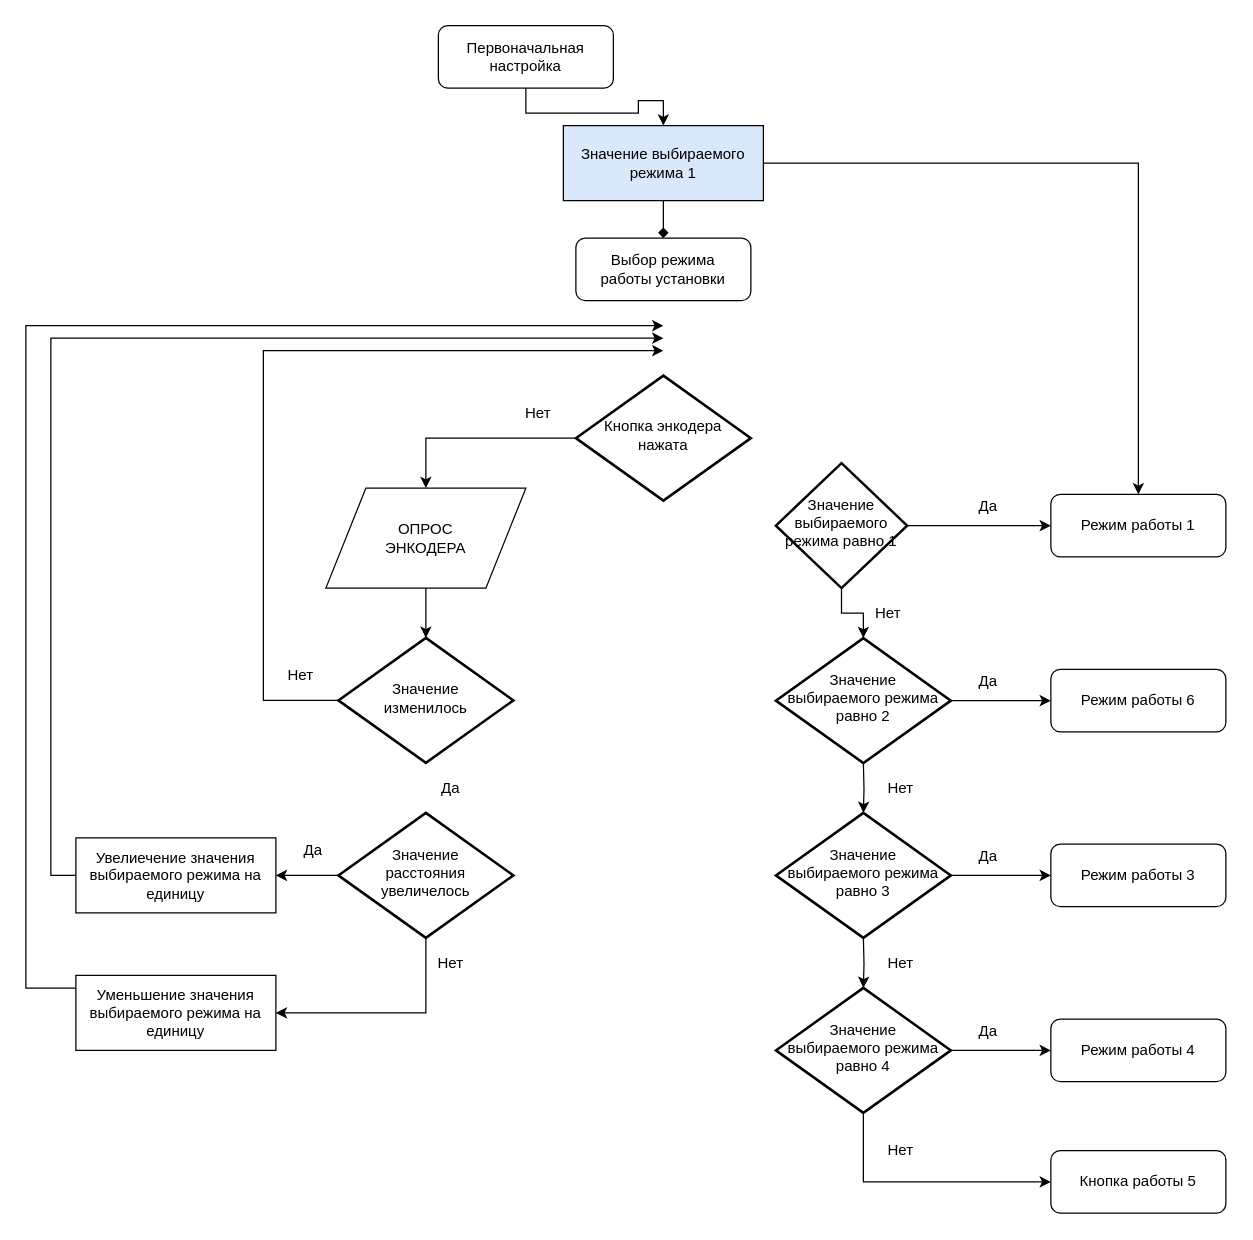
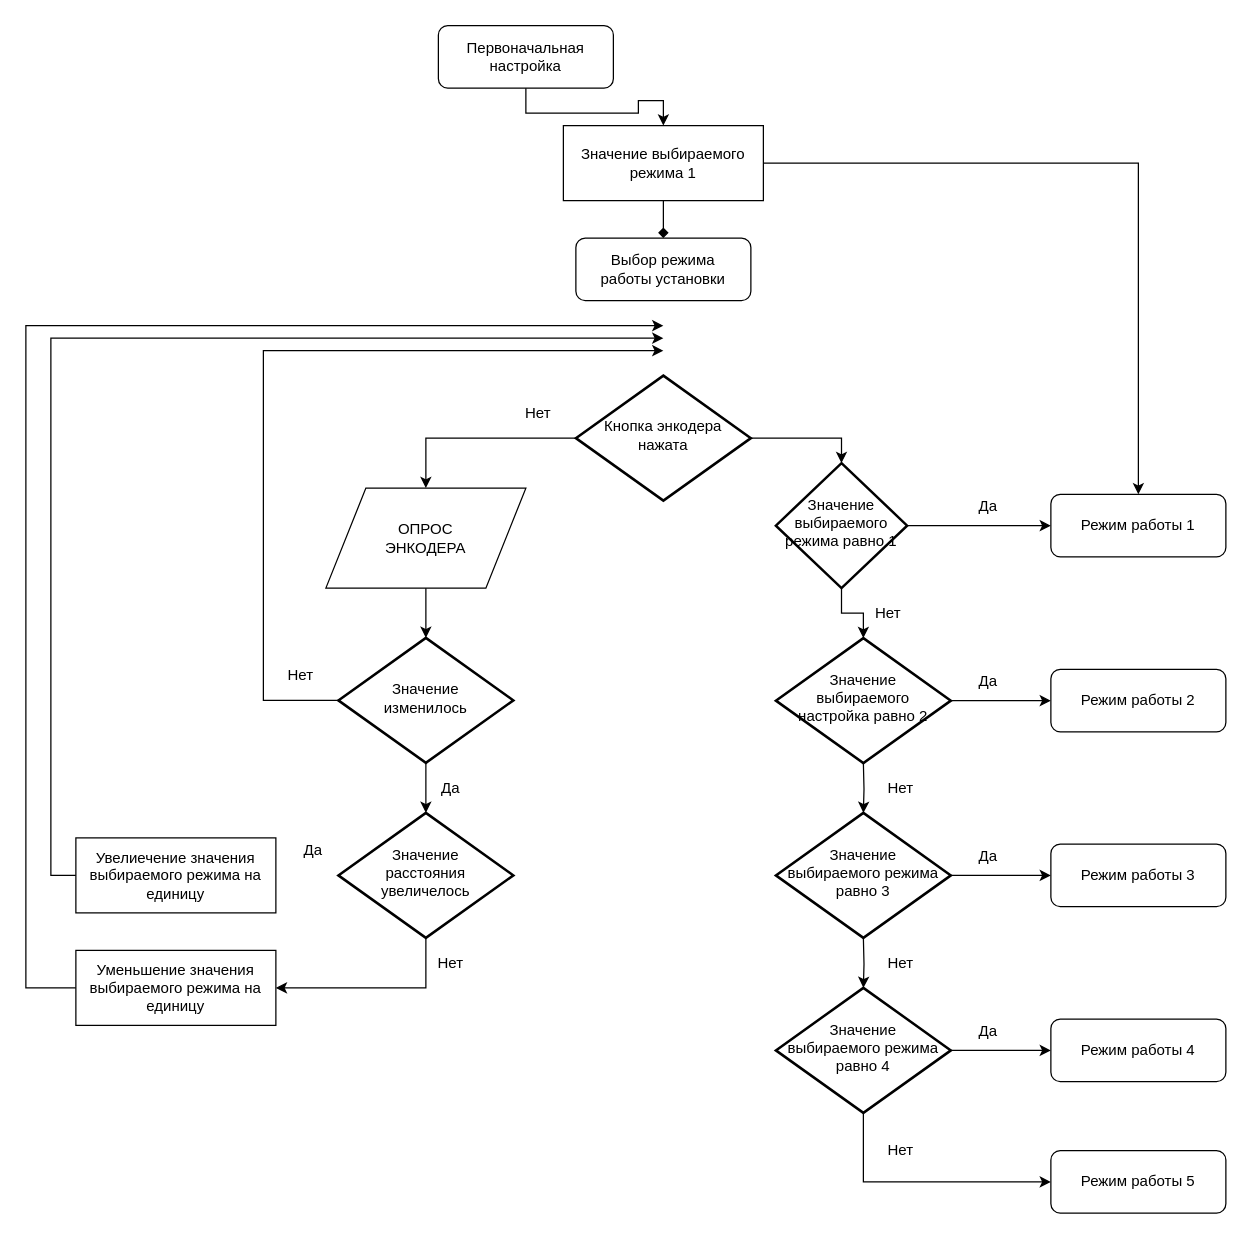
  <mxCell id="0" />
  <mxCell id="1" parent="0" />
  <mxCell id="2" value="" style="edgeStyle=orthogonalEdgeStyle;rounded=0;orthogonalLoop=1;jettySize=auto;html=1;endArrow=diamond;" edge="1" parent="1" source="51" target="6"><mxGeometry relative="1" as="geometry" /></mxCell>
  <mxCell id="3" value="Первоначальная настройка" style="rounded=1;whiteSpace=wrap;html=1;fontSize=12;glass=0;strokeWidth=1;shadow=0;" vertex="1" parent="1"><mxGeometry x="350" y="20" width="140" height="50" as="geometry" /></mxCell>
  <mxCell id="4" value="" style="edgeStyle=orthogonalEdgeStyle;rounded=0;orthogonalLoop=1;jettySize=auto;html=1;exitX=0;exitY=0.5;exitDx=0;exitDy=0;" edge="1" parent="1" target="7"><mxGeometry relative="1" as="geometry"><mxPoint x="490" y="350" as="sourcePoint" /><Array as="points"><mxPoint x="340" y="350" /></Array></mxGeometry></mxCell>
  <mxCell id="5" value="" style="edgeStyle=orthogonalEdgeStyle;rounded=0;orthogonalLoop=1;jettySize=auto;html=1;" edge="1" parent="1" source="51" target="30"><mxGeometry relative="1" as="geometry" /></mxCell>
  <mxCell id="6" value="Выбор режима&lt;br&gt;работы установки" style="rounded=1;whiteSpace=wrap;html=1;fontSize=12;glass=0;strokeWidth=1;shadow=0;" vertex="1" parent="1"><mxGeometry x="460" y="190" width="140" height="50" as="geometry" /></mxCell>
  <mxCell id="7" value="&lt;span&gt;ОПРОС&lt;br&gt;ЭНКОДЕРА&lt;/span&gt;" style="shape=parallelogram;perimeter=parallelogramPerimeter;whiteSpace=wrap;html=1;" vertex="1" parent="1"><mxGeometry x="260" y="390" width="160" height="80" as="geometry" /></mxCell>
  <mxCell id="8" style="edgeStyle=orthogonalEdgeStyle;rounded=0;orthogonalLoop=1;jettySize=auto;html=1;exitX=0.5;exitY=1;exitDx=0;exitDy=0;entryX=0.5;entryY=0;entryDx=0;entryDy=0;" edge="1" parent="1" target="14"><mxGeometry relative="1" as="geometry"><mxPoint x="340" y="470" as="sourcePoint" /></mxGeometry></mxCell>
  <mxCell id="9" style="edgeStyle=orthogonalEdgeStyle;rounded=0;orthogonalLoop=1;jettySize=auto;html=1;exitX=0.5;exitY=1;exitDx=0;exitDy=0;entryX=1;entryY=0.5;entryDx=0;entryDy=0;" edge="1" parent="1" source="11" target="22"><mxGeometry relative="1" as="geometry"><mxPoint x="340" y="789.81" as="targetPoint" /></mxGeometry></mxCell>
- <mxCell id="10" style="edgeStyle=orthogonalEdgeStyle;rounded=0;orthogonalLoop=1;jettySize=auto;html=1;exitX=0;exitY=0.5;exitDx=0;exitDy=0;entryX=1;entryY=0.5;entryDx=0;entryDy=0;" edge="1" parent="1" source="11" target="19"><mxGeometry relative="1" as="geometry" /></mxCell>
  <mxCell id="11" value="Значение&lt;br&gt;расстояния&lt;br&gt;увеличелось" style="rhombus;whiteSpace=wrap;html=1;shadow=0;fontFamily=Helvetica;fontSize=12;align=center;strokeWidth=2;spacing=6;spacingTop=-4;" vertex="1" parent="1"><mxGeometry x="270" y="649.81" width="140" height="100" as="geometry" /></mxCell>
+ <mxCell id="12" style="edgeStyle=orthogonalEdgeStyle;rounded=0;orthogonalLoop=1;jettySize=auto;html=1;exitX=0.5;exitY=1;exitDx=0;exitDy=0;entryX=0.5;entryY=0;entryDx=0;entryDy=0;" edge="1" parent="1" source="14" target="11"><mxGeometry relative="1" as="geometry" /></mxCell>
  <mxCell id="13" style="edgeStyle=orthogonalEdgeStyle;rounded=0;orthogonalLoop=1;jettySize=auto;html=1;exitX=0;exitY=0.5;exitDx=0;exitDy=0;" edge="1" parent="1" source="14"><mxGeometry relative="1" as="geometry"><mxPoint x="530" y="280" as="targetPoint" /><Array as="points"><mxPoint x="210" y="560" /><mxPoint x="210" y="280" /></Array></mxGeometry></mxCell>
  <mxCell id="14" value="Значение&lt;br&gt;изменилось" style="rhombus;whiteSpace=wrap;html=1;shadow=0;fontFamily=Helvetica;fontSize=12;align=center;strokeWidth=2;spacing=6;spacingTop=-4;" vertex="1" parent="1"><mxGeometry x="270" y="509.81" width="140" height="100" as="geometry" /></mxCell>
  <mxCell id="15" value="&lt;font style=&quot;font-size: 12px;&quot;&gt;Нет&lt;br style=&quot;font-size: 12px;&quot;&gt;&lt;/font&gt;" style="text;html=1;strokeColor=none;fillColor=none;align=center;verticalAlign=middle;whiteSpace=wrap;rounded=0;fontSize=12;" vertex="1" parent="1"><mxGeometry x="220" y="530" width="40" height="20" as="geometry" /></mxCell>
  <mxCell id="16" value="&lt;font style=&quot;font-size: 12px&quot;&gt;Да&lt;br style=&quot;font-size: 12px&quot;&gt;&lt;/font&gt;" style="text;html=1;strokeColor=none;fillColor=none;align=center;verticalAlign=middle;whiteSpace=wrap;rounded=0;fontSize=12;" vertex="1" parent="1"><mxGeometry x="340" y="620" width="40" height="20" as="geometry" /></mxCell>
  <mxCell id="17" value="&lt;font style=&quot;font-size: 12px;&quot;&gt;Нет&lt;br style=&quot;font-size: 12px;&quot;&gt;&lt;/font&gt;" style="text;html=1;strokeColor=none;fillColor=none;align=center;verticalAlign=middle;whiteSpace=wrap;rounded=0;fontSize=12;" vertex="1" parent="1"><mxGeometry x="340" y="759.81" width="40" height="20" as="geometry" /></mxCell>
  <mxCell id="18" style="edgeStyle=orthogonalEdgeStyle;rounded=0;orthogonalLoop=1;jettySize=auto;html=1;" edge="1" parent="1" source="19"><mxGeometry relative="1" as="geometry"><mxPoint x="530" y="270" as="targetPoint" /><Array as="points"><mxPoint x="40" y="700" /><mxPoint x="40" y="270" /></Array></mxGeometry></mxCell>
  <mxCell id="19" value="Увелиечение значения выбираемого режима на единицу" style="rounded=0;whiteSpace=wrap;html=1;" vertex="1" parent="1"><mxGeometry x="60" y="669.81" width="160" height="60" as="geometry" /></mxCell>
  <mxCell id="20" value="&lt;font style=&quot;font-size: 12px&quot;&gt;Да&lt;br style=&quot;font-size: 12px&quot;&gt;&lt;/font&gt;" style="text;html=1;strokeColor=none;fillColor=none;align=center;verticalAlign=middle;whiteSpace=wrap;rounded=0;fontSize=12;" vertex="1" parent="1"><mxGeometry x="230" y="669.81" width="40" height="20" as="geometry" /></mxCell>
  <mxCell id="21" style="edgeStyle=orthogonalEdgeStyle;rounded=0;orthogonalLoop=1;jettySize=auto;html=1;" edge="1" parent="1" source="22"><mxGeometry relative="1" as="geometry"><mxPoint x="530" y="260" as="targetPoint" /><Array as="points"><mxPoint x="20" y="790" /><mxPoint x="20" y="260" /></Array></mxGeometry></mxCell>
- <mxCell id="22" value="Уменьшение значения выбираемого режима на единицу" style="rounded=0;whiteSpace=wrap;html=1;" vertex="1" parent="1"><mxGeometry x="60" y="779.81" width="160" height="60" as="geometry" /></mxCell>
+ <mxCell id="22" value="Уменьшение значения выбираемого режима на единицу" style="rounded=0;whiteSpace=wrap;html=1;" vertex="1" parent="1"><mxGeometry x="60" y="759.81" width="160" height="60" as="geometry" /></mxCell>
+ <mxCell id="23" style="edgeStyle=orthogonalEdgeStyle;rounded=0;orthogonalLoop=1;jettySize=auto;html=1;entryX=0.5;entryY=0;entryDx=0;entryDy=0;" edge="1" parent="1" source="24" target="28"><mxGeometry relative="1" as="geometry" /></mxCell>
  <mxCell id="24" value="Кнопка энкодера нажата" style="rhombus;whiteSpace=wrap;html=1;shadow=0;fontFamily=Helvetica;fontSize=12;align=center;strokeWidth=2;spacing=6;spacingTop=-4;" vertex="1" parent="1"><mxGeometry x="460" y="300" width="140" height="100" as="geometry" /></mxCell>
  <mxCell id="25" value="&lt;font style=&quot;font-size: 12px;&quot;&gt;Нет&lt;br style=&quot;font-size: 12px;&quot;&gt;&lt;/font&gt;" style="text;html=1;strokeColor=none;fillColor=none;align=center;verticalAlign=middle;whiteSpace=wrap;rounded=0;fontSize=12;" vertex="1" parent="1"><mxGeometry x="410" y="320" width="40" height="20" as="geometry" /></mxCell>
  <mxCell id="26" value="" style="edgeStyle=orthogonalEdgeStyle;rounded=0;orthogonalLoop=1;jettySize=auto;html=1;" edge="1" parent="1" source="28"><mxGeometry relative="1" as="geometry"><mxPoint x="840" y="420" as="targetPoint" /></mxGeometry></mxCell>
  <mxCell id="27" value="" style="edgeStyle=orthogonalEdgeStyle;rounded=0;orthogonalLoop=1;jettySize=auto;html=1;" edge="1" parent="1" source="28" target="29"><mxGeometry relative="1" as="geometry" /></mxCell>
  <mxCell id="28" value="Значение выбираемого режима равно 1" style="rhombus;whiteSpace=wrap;html=1;shadow=0;fontFamily=Helvetica;fontSize=12;align=center;strokeWidth=2;spacing=6;spacingTop=-4;" vertex="1" parent="1"><mxGeometry x="620" y="370" width="105" height="100" as="geometry" /></mxCell>
- <mxCell id="29" value="Значение выбираемого режима равно 2" style="rhombus;whiteSpace=wrap;html=1;shadow=0;fontFamily=Helvetica;fontSize=12;align=center;strokeWidth=2;spacing=6;spacingTop=-4;" vertex="1" parent="1"><mxGeometry x="620" y="510" width="140" height="100" as="geometry" /></mxCell>
+ <mxCell id="29" value="Значение выбираемого настройка равно 2" style="rhombus;whiteSpace=wrap;html=1;shadow=0;fontFamily=Helvetica;fontSize=12;align=center;strokeWidth=2;spacing=6;spacingTop=-4;" vertex="1" parent="1"><mxGeometry x="620" y="510" width="140" height="100" as="geometry" /></mxCell>
  <mxCell id="30" value="Режим работы 1" style="rounded=1;whiteSpace=wrap;html=1;fontSize=12;glass=0;strokeWidth=1;shadow=0;" vertex="1" parent="1"><mxGeometry x="840" y="395" width="140" height="50" as="geometry" /></mxCell>
  <mxCell id="31" value="&lt;font style=&quot;font-size: 12px&quot;&gt;Да&lt;br style=&quot;font-size: 12px&quot;&gt;&lt;/font&gt;" style="text;html=1;strokeColor=none;fillColor=none;align=center;verticalAlign=middle;whiteSpace=wrap;rounded=0;fontSize=12;" vertex="1" parent="1"><mxGeometry x="770" y="395" width="40" height="20" as="geometry" /></mxCell>
  <mxCell id="32" value="&lt;font style=&quot;font-size: 12px&quot;&gt;Нет&lt;br style=&quot;font-size: 12px&quot;&gt;&lt;/font&gt;" style="text;html=1;strokeColor=none;fillColor=none;align=center;verticalAlign=middle;whiteSpace=wrap;rounded=0;fontSize=12;" vertex="1" parent="1"><mxGeometry x="690" y="479.81" width="40" height="20" as="geometry" /></mxCell>
  <mxCell id="33" value="" style="edgeStyle=orthogonalEdgeStyle;rounded=0;orthogonalLoop=1;jettySize=auto;html=1;" edge="1" parent="1"><mxGeometry relative="1" as="geometry"><mxPoint x="760" y="560" as="sourcePoint" /><mxPoint x="840" y="560" as="targetPoint" /></mxGeometry></mxCell>
- <mxCell id="34" value="Режим работы 6" style="rounded=1;whiteSpace=wrap;html=1;fontSize=12;glass=0;strokeWidth=1;shadow=0;" vertex="1" parent="1"><mxGeometry x="840" y="535" width="140" height="50" as="geometry" /></mxCell>
+ <mxCell id="34" value="Режим работы 2" style="rounded=1;whiteSpace=wrap;html=1;fontSize=12;glass=0;strokeWidth=1;shadow=0;" vertex="1" parent="1"><mxGeometry x="840" y="535" width="140" height="50" as="geometry" /></mxCell>
  <mxCell id="35" value="&lt;font style=&quot;font-size: 12px&quot;&gt;Да&lt;br style=&quot;font-size: 12px&quot;&gt;&lt;/font&gt;" style="text;html=1;strokeColor=none;fillColor=none;align=center;verticalAlign=middle;whiteSpace=wrap;rounded=0;fontSize=12;" vertex="1" parent="1"><mxGeometry x="770" y="535" width="40" height="20" as="geometry" /></mxCell>
  <mxCell id="36" value="" style="edgeStyle=orthogonalEdgeStyle;rounded=0;orthogonalLoop=1;jettySize=auto;html=1;" edge="1" parent="1" target="37"><mxGeometry relative="1" as="geometry"><mxPoint x="690" y="609.81" as="sourcePoint" /></mxGeometry></mxCell>
  <mxCell id="37" value="Значение выбираемого режима равно 3" style="rhombus;whiteSpace=wrap;html=1;shadow=0;fontFamily=Helvetica;fontSize=12;align=center;strokeWidth=2;spacing=6;spacingTop=-4;" vertex="1" parent="1"><mxGeometry x="620" y="649.81" width="140" height="100" as="geometry" /></mxCell>
  <mxCell id="38" value="&lt;font style=&quot;font-size: 12px&quot;&gt;Нет&lt;br style=&quot;font-size: 12px&quot;&gt;&lt;/font&gt;" style="text;html=1;strokeColor=none;fillColor=none;align=center;verticalAlign=middle;whiteSpace=wrap;rounded=0;fontSize=12;" vertex="1" parent="1"><mxGeometry x="700" y="619.81" width="40" height="20" as="geometry" /></mxCell>
  <mxCell id="39" value="" style="edgeStyle=orthogonalEdgeStyle;rounded=0;orthogonalLoop=1;jettySize=auto;html=1;" edge="1" parent="1"><mxGeometry relative="1" as="geometry"><mxPoint x="760" y="699.81" as="sourcePoint" /><mxPoint x="840" y="699.81" as="targetPoint" /></mxGeometry></mxCell>
  <mxCell id="40" value="Режим работы 3" style="rounded=1;whiteSpace=wrap;html=1;fontSize=12;glass=0;strokeWidth=1;shadow=0;" vertex="1" parent="1"><mxGeometry x="840" y="674.81" width="140" height="50" as="geometry" /></mxCell>
  <mxCell id="41" value="&lt;font style=&quot;font-size: 12px&quot;&gt;Да&lt;br style=&quot;font-size: 12px&quot;&gt;&lt;/font&gt;" style="text;html=1;strokeColor=none;fillColor=none;align=center;verticalAlign=middle;whiteSpace=wrap;rounded=0;fontSize=12;" vertex="1" parent="1"><mxGeometry x="770" y="674.81" width="40" height="20" as="geometry" /></mxCell>
  <mxCell id="42" value="" style="edgeStyle=orthogonalEdgeStyle;rounded=0;orthogonalLoop=1;jettySize=auto;html=1;" edge="1" parent="1" target="44"><mxGeometry relative="1" as="geometry"><mxPoint x="690" y="749.81" as="sourcePoint" /></mxGeometry></mxCell>
  <mxCell id="43" style="edgeStyle=orthogonalEdgeStyle;rounded=0;orthogonalLoop=1;jettySize=auto;html=1;exitX=0.5;exitY=1;exitDx=0;exitDy=0;entryX=0;entryY=0.5;entryDx=0;entryDy=0;" edge="1" parent="1" source="44" target="48"><mxGeometry relative="1" as="geometry" /></mxCell>
  <mxCell id="44" value="Значение выбираемого режима равно 4" style="rhombus;whiteSpace=wrap;html=1;shadow=0;fontFamily=Helvetica;fontSize=12;align=center;strokeWidth=2;spacing=6;spacingTop=-4;" vertex="1" parent="1"><mxGeometry x="620" y="789.81" width="140" height="100" as="geometry" /></mxCell>
  <mxCell id="45" value="" style="edgeStyle=orthogonalEdgeStyle;rounded=0;orthogonalLoop=1;jettySize=auto;html=1;" edge="1" parent="1"><mxGeometry relative="1" as="geometry"><mxPoint x="760" y="839.81" as="sourcePoint" /><mxPoint x="840" y="839.81" as="targetPoint" /></mxGeometry></mxCell>
  <mxCell id="46" value="Режим работы 4" style="rounded=1;whiteSpace=wrap;html=1;fontSize=12;glass=0;strokeWidth=1;shadow=0;" vertex="1" parent="1"><mxGeometry x="840" y="814.81" width="140" height="50" as="geometry" /></mxCell>
  <mxCell id="47" value="&lt;font style=&quot;font-size: 12px&quot;&gt;Да&lt;br style=&quot;font-size: 12px&quot;&gt;&lt;/font&gt;" style="text;html=1;strokeColor=none;fillColor=none;align=center;verticalAlign=middle;whiteSpace=wrap;rounded=0;fontSize=12;" vertex="1" parent="1"><mxGeometry x="770" y="814.81" width="40" height="20" as="geometry" /></mxCell>
- <mxCell id="48" value="Кнопка работы 5" style="rounded=1;whiteSpace=wrap;html=1;fontSize=12;glass=0;strokeWidth=1;shadow=0;" vertex="1" parent="1"><mxGeometry x="840" y="920" width="140" height="50" as="geometry" /></mxCell>
+ <mxCell id="48" value="Режим работы 5" style="rounded=1;whiteSpace=wrap;html=1;fontSize=12;glass=0;strokeWidth=1;shadow=0;" vertex="1" parent="1"><mxGeometry x="840" y="920" width="140" height="50" as="geometry" /></mxCell>
  <mxCell id="49" value="&lt;font style=&quot;font-size: 12px&quot;&gt;Нет&lt;br style=&quot;font-size: 12px&quot;&gt;&lt;/font&gt;" style="text;html=1;strokeColor=none;fillColor=none;align=center;verticalAlign=middle;whiteSpace=wrap;rounded=0;fontSize=12;" vertex="1" parent="1"><mxGeometry x="700" y="910" width="40" height="20" as="geometry" /></mxCell>
  <mxCell id="50" value="&lt;font style=&quot;font-size: 12px&quot;&gt;Нет&lt;br style=&quot;font-size: 12px&quot;&gt;&lt;/font&gt;" style="text;html=1;strokeColor=none;fillColor=none;align=center;verticalAlign=middle;whiteSpace=wrap;rounded=0;fontSize=12;" vertex="1" parent="1"><mxGeometry x="700" y="760" width="40" height="20" as="geometry" /></mxCell>
- <mxCell id="51" value="Значение выбираемого режима 1" style="rounded=0;whiteSpace=wrap;html=1;fillColor=#dae8fc;" vertex="1" parent="1"><mxGeometry x="450" y="100" width="160" height="60" as="geometry" /></mxCell>
+ <mxCell id="51" value="Значение выбираемого режима 1" style="rounded=0;whiteSpace=wrap;html=1;" vertex="1" parent="1"><mxGeometry x="450" y="100" width="160" height="60" as="geometry" /></mxCell>
  <mxCell id="52" value="" style="edgeStyle=orthogonalEdgeStyle;rounded=0;orthogonalLoop=1;jettySize=auto;html=1;" edge="1" parent="1" source="3" target="51"><mxGeometry relative="1" as="geometry"><mxPoint x="530" y="80" as="sourcePoint" /><mxPoint x="530" y="180" as="targetPoint" /></mxGeometry></mxCell>
